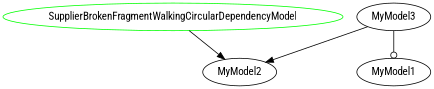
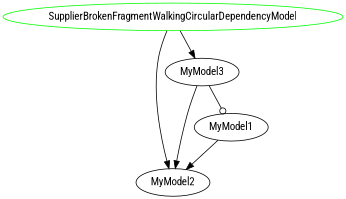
  digraph {
    fontname="Roboto Condensed"
    splines=true
    node [fontname="Roboto Condensed"]
    edge [fontname="Roboto Condensed"]
    n1 [color=green label=SupplierBrokenFragmentWalkingCircularDependencyModel]
    n2 [label=MyModel2]
    n3 [label=MyModel3]
    n4 [label=MyModel1]
    n1 -> n2
+   n1 -> n3
    n3 -> n2
    n3 -> n4 [arrowhead=odot]
+   n4 -> n2
  }
